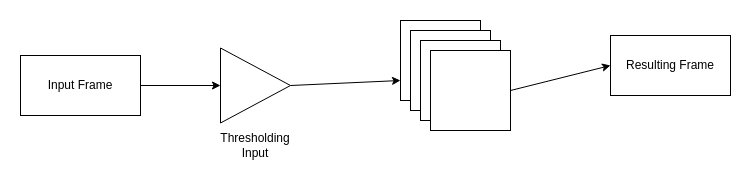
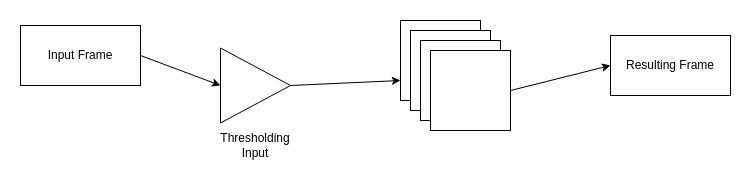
  <mxCell id="0" />
  <mxCell id="1" parent="0" />
- <mxCell id="2" value="Input Frame" style="rounded=0;whiteSpace=wrap;html=1;" vertex="1" parent="1"><mxGeometry x="20" y="55" width="120" height="60" as="geometry" /></mxCell>
+ <mxCell id="2" value="Input Frame" style="rounded=0;whiteSpace=wrap;html=1;" vertex="1" parent="1"><mxGeometry x="20" y="25" width="120" height="60" as="geometry" /></mxCell>
  <mxCell id="3" value="" style="endArrow=classic;html=1;rounded=0;exitX=1;exitY=0.5;exitDx=0;exitDy=0;entryX=0;entryY=0.75;entryDx=0;entryDy=0;" edge="1" parent="1" source="10" target="6"><mxGeometry width="50" height="50" relative="1" as="geometry"><mxPoint x="370" y="90" as="sourcePoint" /><mxPoint x="440" y="85" as="targetPoint" /></mxGeometry></mxCell>
  <mxCell id="4" value="" style="group" vertex="1" connectable="0" parent="1"><mxGeometry x="400" y="20" width="110" height="150" as="geometry" /></mxCell>
  <mxCell id="5" value="" style="group" vertex="1" connectable="0" parent="4"><mxGeometry width="110" height="110" as="geometry" /></mxCell>
  <mxCell id="6" value="" style="whiteSpace=wrap;html=1;aspect=fixed;" vertex="1" parent="5"><mxGeometry width="80" height="80" as="geometry" /></mxCell>
  <mxCell id="7" value="" style="whiteSpace=wrap;html=1;aspect=fixed;" vertex="1" parent="5"><mxGeometry x="10" y="10" width="80" height="80" as="geometry" /></mxCell>
  <mxCell id="8" value="" style="whiteSpace=wrap;html=1;aspect=fixed;" vertex="1" parent="5"><mxGeometry x="20" y="20" width="80" height="80" as="geometry" /></mxCell>
  <mxCell id="9" value="" style="whiteSpace=wrap;html=1;aspect=fixed;" vertex="1" parent="5"><mxGeometry x="30" y="30" width="80" height="80" as="geometry" /></mxCell>
  <mxCell id="10" value="Thresholding Input" style="triangle;whiteSpace=wrap;html=1;spacingTop=120;" vertex="1" parent="1"><mxGeometry x="220" y="47.5" width="70" height="75" as="geometry" /></mxCell>
  <mxCell id="11" value="" style="endArrow=classic;html=1;rounded=0;entryX=0;entryY=0.5;entryDx=0;entryDy=0;exitX=1;exitY=0.5;exitDx=0;exitDy=0;" edge="1" parent="1" source="2" target="10"><mxGeometry width="50" height="50" relative="1" as="geometry"><mxPoint x="110" y="170" as="sourcePoint" /><mxPoint x="205" y="170" as="targetPoint" /></mxGeometry></mxCell>
  <mxCell id="12" value="Resulting Frame" style="rounded=0;whiteSpace=wrap;html=1;" vertex="1" parent="1"><mxGeometry x="610" y="35" width="120" height="60" as="geometry" /></mxCell>
  <mxCell id="13" value="" style="endArrow=classic;html=1;rounded=0;exitX=1;exitY=0.5;exitDx=0;exitDy=0;entryX=0;entryY=0.5;entryDx=0;entryDy=0;" edge="1" parent="1" source="9" target="12"><mxGeometry width="50" height="50" relative="1" as="geometry"><mxPoint x="540" y="175" as="sourcePoint" /><mxPoint x="650" y="170" as="targetPoint" /></mxGeometry></mxCell>
